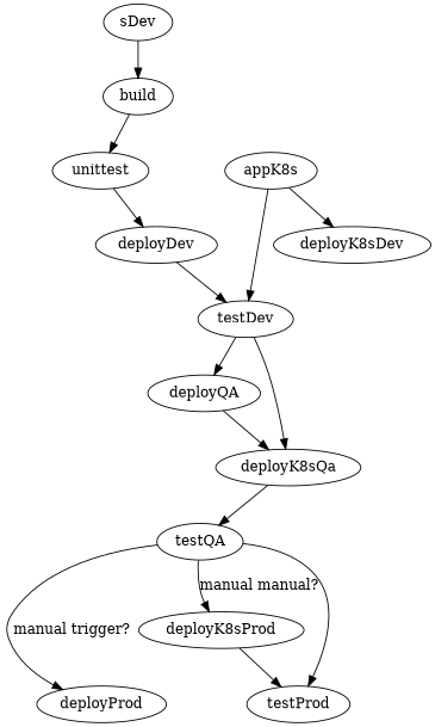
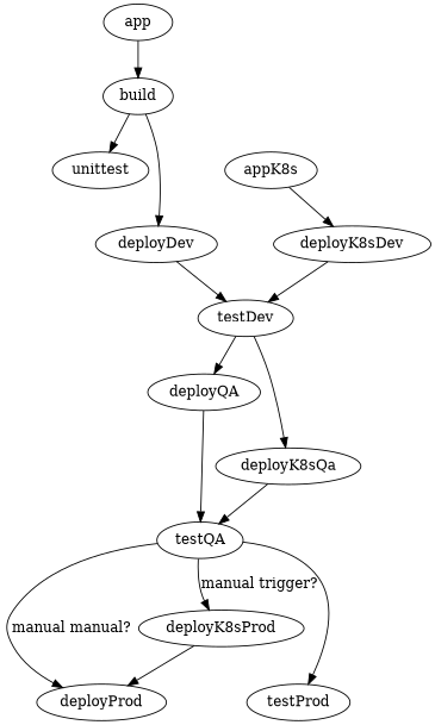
  digraph {
-   app [label=sDev]
+   app
    build
    unittest
    deployDev
    testDev
    deployQA
    deployK8sQa
    testQA
    deployProd
    deployK8sProd
    testProd
    appK8s
    deployK8sDev
    app -> build
    build -> unittest
-   unittest -> deployDev
+   build -> deployDev
    deployDev -> testDev
    testDev -> deployQA
    testDev -> deployK8sQa
-   deployQA -> deployK8sQa
+   deployQA -> testQA
    deployK8sQa -> testQA
-   testQA -> deployProd [label="manual trigger?"]
-   testQA -> deployK8sProd [label="manual manual?"]
+   testQA -> deployProd [label="manual manual?"]
+   testQA -> deployK8sProd [label="manual trigger?"]
    testQA -> testProd
-   deployK8sProd -> testProd
+   deployK8sProd -> deployProd
    appK8s -> deployK8sDev
-   appK8s -> testDev
+   deployK8sDev -> testDev
  }
